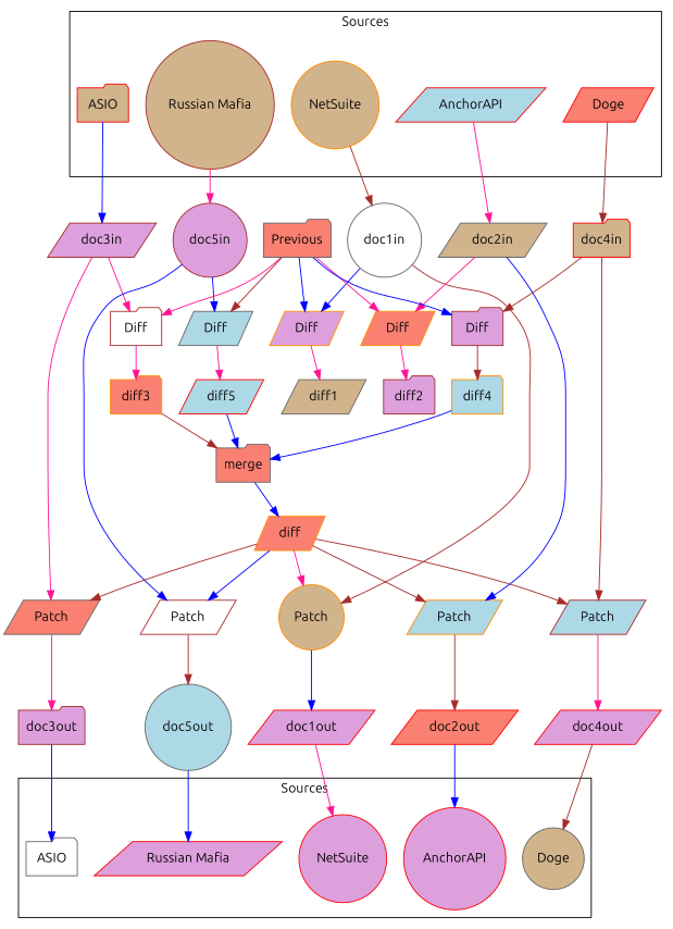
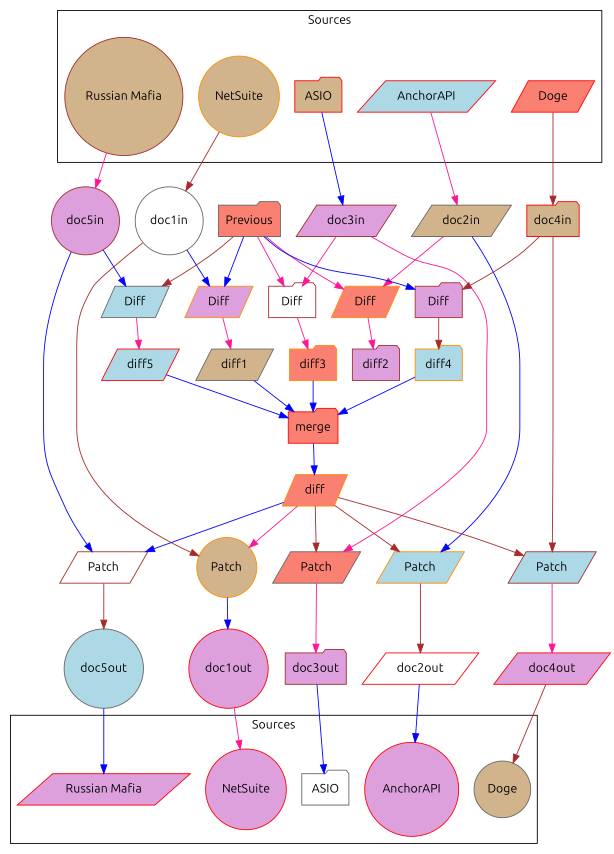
  digraph {
    fontname=Ubuntu
    node [color=red fillcolor=plum fontname=Ubuntu shape=parallelogram style=filled]
    edge [color=blue fontname=Ubuntu]
    n1 [color=darkorange fillcolor=tan label=NetSuite shape=circle]
    n2 [fillcolor=lightblue label=AnchorAPI]
    n3 [fillcolor=tan label=ASIO shape=folder]
    n4 [fillcolor=salmon label=Doge]
    n5 [color=brown fillcolor=tan label="Russian Mafia" shape=circle]
    n6 [label=NetSuite shape=circle]
    n7 [label=AnchorAPI shape=circle]
    n8 [color=gray40 fillcolor=white label=ASIO shape=folder]
    n9 [color=gray40 fillcolor=tan label=Doge shape=circle]
    n10 [label="Russian Mafia"]
    doc1in [color=gray40 fillcolor=white shape=circle]
    doc2in [color=gray40 fillcolor=tan]
    doc3in [color=brown]
    doc4in [fillcolor=tan shape=folder]
    doc5in [color=brown shape=circle]
    n16 [color=darkorange label=Diff]
    n17 [color=darkorange fillcolor=tan label=Patch shape=circle]
    n18 [color=darkorange fillcolor=salmon label=Diff]
    n19 [color=darkorange fillcolor=lightblue label=Patch]
    n20 [color=brown fillcolor=white label=Diff shape=folder]
    n21 [color=gray40 fillcolor=salmon label=Patch]
    n22 [color=brown label=Diff shape=folder]
    n23 [color=brown fillcolor=lightblue label=Patch]
    n24 [color=gray40 fillcolor=lightblue label=Diff]
    n25 [color=brown fillcolor=white label=Patch]
    diff1 [color=gray40 fillcolor=tan]
-   doc1out
+   doc1out [shape=circle]
    diff2 [color=brown shape=folder]
-   doc2out [fillcolor=salmon]
+   doc2out [fillcolor=white]
    diff3 [color=darkorange fillcolor=salmon shape=folder]
    doc3out [color=brown shape=folder]
    diff4 [color=darkorange fillcolor=lightblue shape=folder]
    doc4out
    diff5 [fillcolor=lightblue]
    doc5out [color=gray40 fillcolor=lightblue shape=circle]
    n36 [color=gray40 fillcolor=salmon label=Previous shape=folder]
-   merge [color=gray40 fillcolor=salmon shape=folder]
+   merge [fillcolor=salmon shape=folder]
    diff [color=darkorange fillcolor=salmon]
    subgraph cluster_1 {
      label=Sources
      n1
      n2
      n3
      n4
      n5
    }
    subgraph cluster_2 {
      label=Sources
      n6
      n7
      n8
      n9
      n10
    }
    n1 -> doc1in [color=brown]
    n2 -> doc2in [color=deeppink]
    n3 -> doc3in
    n4 -> doc4in [color=brown]
    n5 -> doc5in [color=deeppink]
    doc1in -> n16
    doc1in -> n17 [color=brown]
    doc2in -> n18 [color=deeppink]
    doc2in -> n19
    doc3in -> n20 [color=deeppink]
    doc3in -> n21 [color=deeppink]
    doc4in -> n22 [color=brown]
    doc4in -> n23 [color=brown]
    doc5in -> n24
    doc5in -> n25
    n16 -> diff1 [color=deeppink]
    n17 -> doc1out
    n18 -> diff2 [color=deeppink]
    n19 -> doc2out [color=brown]
    n20 -> diff3 [color=deeppink]
    n21 -> doc3out [color=deeppink]
    n22 -> diff4 [color=brown]
    n23 -> doc4out [color=deeppink]
    n24 -> diff5 [color=deeppink]
    n25 -> doc5out [color=brown]
+   diff1 -> merge
    doc1out -> n6 [color=deeppink]
    doc2out -> n7
-   diff3 -> merge [color=brown]
+   diff3 -> merge
    doc3out -> n8
    diff4 -> merge
    doc4out -> n9 [color=brown]
    diff5 -> merge
    doc5out -> n10
    n36 -> n16
    n36 -> n18 [color=deeppink]
    n36 -> n20 [color=deeppink]
    n36 -> n22
    n36 -> n24 [color=brown]
    merge -> diff
    diff -> n17 [color=deeppink]
    diff -> n19 [color=brown]
    diff -> n21 [color=brown]
    diff -> n23 [color=brown]
    diff -> n25
  }
